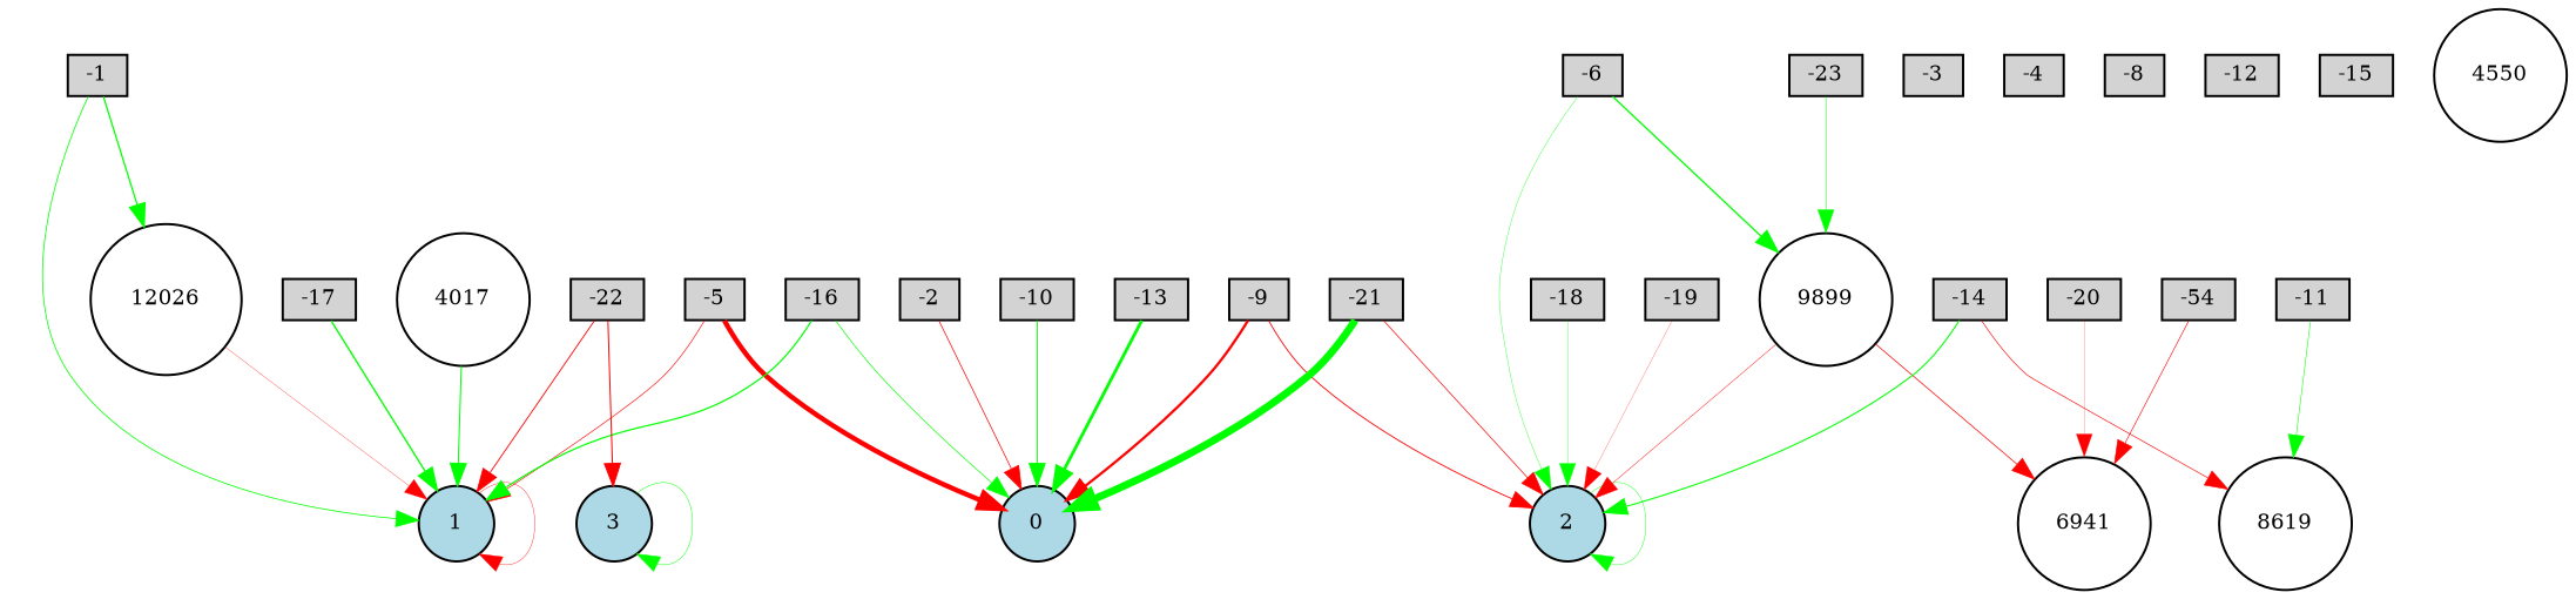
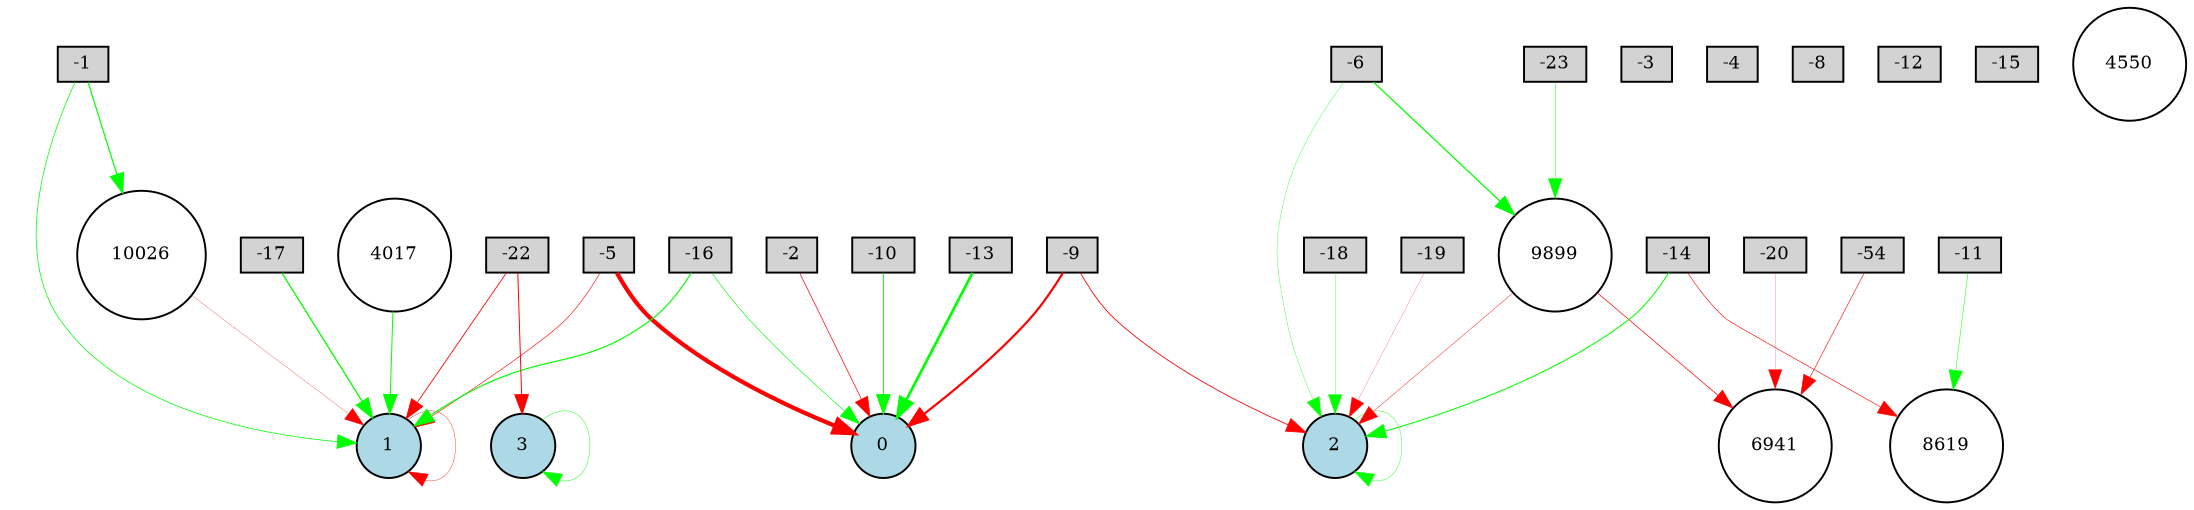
  digraph {
    node [fillcolor=lightgray fontsize=9 shape=box style=filled]
    edge [color=green style=solid]
    -1 [height=0.2 width=0.2]
    1 [fillcolor=lightblue height=0.2 shape=circle width=0.2]
-   10026 [fillcolor=white height=0.2 shape=circle width=0.2 label=12026]
+   10026 [fillcolor=white height=0.2 shape=circle width=0.2]
    -2 [height=0.2 width=0.2]
    0 [fillcolor=lightblue height=0.2 shape=circle width=0.2]
    -3 [height=0.2 width=0.2]
    -4 [height=0.2 width=0.2]
    -5 [height=0.2 width=0.2]
    -6 [height=0.2 width=0.2]
    2 [fillcolor=lightblue height=0.2 shape=circle width=0.2]
    9899 [fillcolor=white height=0.2 shape=circle width=0.2]
    6941 [fillcolor=white height=0.2 shape=circle width=0.2]
    -8 [height=0.2 width=0.2]
    -9 [height=0.2 width=0.2]
    -10 [height=0.2 width=0.2]
    -11 [height=0.2 width=0.2]
    8619 [fillcolor=white height=0.2 shape=circle width=0.2]
    -12 [height=0.2 width=0.2]
    -13 [height=0.2 width=0.2]
    -14 [height=0.2 width=0.2]
    -15 [height=0.2 width=0.2]
    -16 [height=0.2 width=0.2]
    -17 [height=0.2 width=0.2]
    -18 [height=0.2 width=0.2]
    -19 [height=0.2 width=0.2]
    -20 [height=0.2 width=0.2]
-   -21 [height=0.2 width=0.2]
    -22 [height=0.2 width=0.2]
    3 [fillcolor=lightblue height=0.2 shape=circle width=0.2]
    -23 [height=0.2 width=0.2]
    n31 [height=0.2 label=-54 width=0.2]
    4550 [fillcolor=white height=0.2 shape=circle width=0.2]
    4017 [fillcolor=white height=0.2 shape=circle width=0.2]
    -1 -> 1 [penwidth=0.38521468561085004]
    -1 -> 10026 [penwidth=0.6166058573901122]
    1 -> 1 [color=red penwidth=0.18893451923675475]
    10026 -> 1 [color=red penwidth=0.1469577591734647]
    -2 -> 0 [color=red penwidth=0.3583121737908118]
    -5 -> 1 [color=red penwidth=0.3119623049915291]
    -5 -> 0 [color=red penwidth=2.1643722857752983]
    -6 -> 2 [penwidth=0.17533445523190166]
    -6 -> 9899 [penwidth=0.6499648585023614]
    2 -> 2 [penwidth=0.20115779225755498]
    9899 -> 2 [color=red penwidth=0.21885950539299037]
    9899 -> 6941 [color=red penwidth=0.35553634815701485]
    -9 -> 0 [color=red penwidth=1.1223076714774363]
    -9 -> 2 [color=red penwidth=0.43466938136178523]
    -10 -> 0 [penwidth=0.46761833998504376]
    -11 -> 8619 [penwidth=0.26328087945781664]
    -13 -> 0 [penwidth=1.37038552923854]
    -14 -> 2 [penwidth=0.5298407403805683]
    -14 -> 8619 [color=red penwidth=0.3122736859050561]
    -16 -> 1 [penwidth=0.6008405151973305]
    -16 -> 0 [penwidth=0.3312659183416248]
    -17 -> 1 [penwidth=0.6622794676146266]
    -18 -> 2 [penwidth=0.15567454774018608]
    -19 -> 2 [color=red penwidth=0.11548610458484228]
    -20 -> 6941 [color=red penwidth=0.10388801674909465]
-   -21 -> 0 [penwidth=3.2823157368557836]
-   -21 -> 2 [color=red penwidth=0.34448181334538164]
    -22 -> 1 [color=red penwidth=0.43566304436034675]
    -22 -> 3 [color=red penwidth=0.5036901945256573]
    3 -> 3 [penwidth=0.22981626505159267]
    -23 -> 9899 [penwidth=0.24104294958015832]
    n31 -> 6941 [color=red penwidth=0.30174759150616437]
    4017 -> 1 [penwidth=0.5053084005580682]
  }
